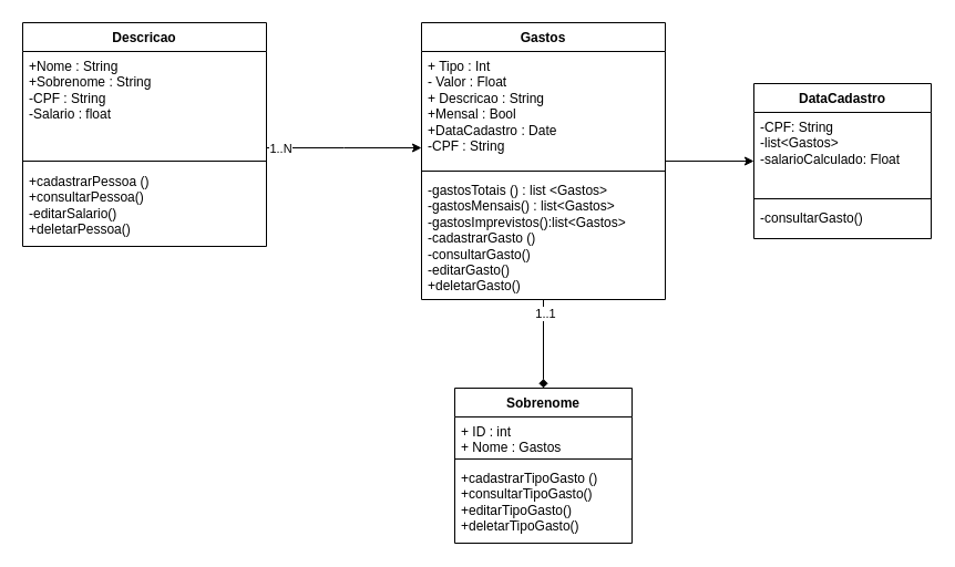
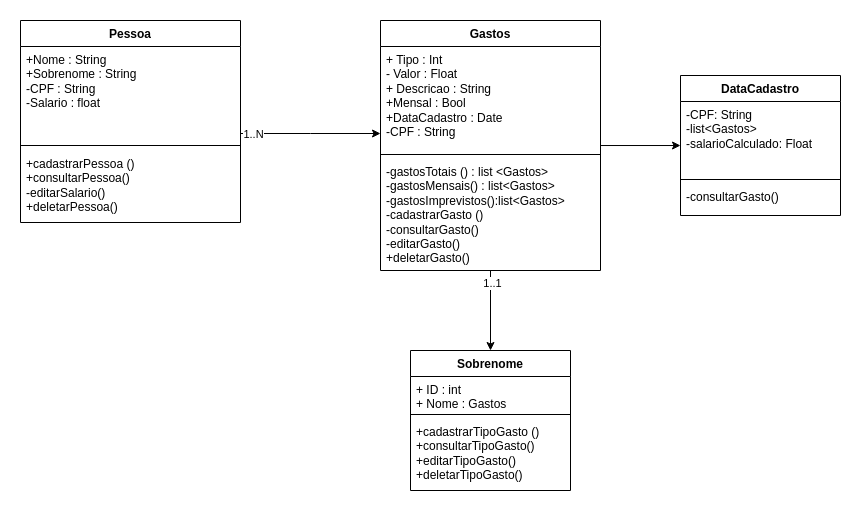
  <mxCell id="0" />
  <mxCell id="1" parent="0" />
  <mxCell id="2" style="edgeStyle=orthogonalEdgeStyle;rounded=0;orthogonalLoop=1;jettySize=auto;html=1;exitX=1;exitY=0.5;exitDx=0;exitDy=0;" parent="1" edge="1"><mxGeometry relative="1" as="geometry"><mxPoint x="240" y="133" as="sourcePoint" /><mxPoint x="380" y="133" as="targetPoint" /><Array as="points"><mxPoint x="310" y="133" /><mxPoint x="310" y="133" /></Array></mxGeometry></mxCell>
  <mxCell id="3" value="1..N" style="edgeLabel;html=1;align=center;verticalAlign=middle;resizable=0;points=[];" parent="2" vertex="1" connectable="0"><mxGeometry x="-0.829" relative="1" as="geometry"><mxPoint as="offset" /></mxGeometry></mxCell>
- <mxCell id="4" style="edgeStyle=orthogonalEdgeStyle;rounded=0;orthogonalLoop=1;jettySize=auto;html=1;entryX=0.5;entryY=0;entryDx=0;entryDy=0;endArrow=diamond;" parent="1" source="6" target="14" edge="1"><mxGeometry relative="1" as="geometry"><mxPoint x="490" y="345" as="targetPoint" /></mxGeometry></mxCell>
+ <mxCell id="4" style="edgeStyle=orthogonalEdgeStyle;rounded=0;orthogonalLoop=1;jettySize=auto;html=1;entryX=0.5;entryY=0;entryDx=0;entryDy=0;" parent="1" source="6" target="14" edge="1"><mxGeometry relative="1" as="geometry"><mxPoint x="490" y="345" as="targetPoint" /></mxGeometry></mxCell>
  <mxCell id="5" value="1..1" style="edgeLabel;html=1;align=center;verticalAlign=middle;resizable=0;points=[];" parent="4" vertex="1" connectable="0"><mxGeometry x="-0.7" y="1" relative="1" as="geometry"><mxPoint as="offset" /></mxGeometry></mxCell>
  <mxCell id="6" value="Gastos" style="swimlane;fontStyle=1;align=center;verticalAlign=top;childLayout=stackLayout;horizontal=1;startSize=26;horizontalStack=0;resizeParent=1;resizeParentMax=0;resizeLast=0;collapsible=1;marginBottom=0;whiteSpace=wrap;html=1;" parent="1" vertex="1"><mxGeometry x="380" y="20" width="220" height="250" as="geometry" /></mxCell>
  <mxCell id="7" value="+ Tipo : Int&lt;div&gt;- Valor : Float&lt;br&gt;+ Descricao : String&lt;br&gt;+Mensal : Bool&lt;br&gt;+DataCadastro : Date&lt;br&gt;-CPF : String&lt;/div&gt;" style="text;strokeColor=none;fillColor=none;align=left;verticalAlign=top;spacingLeft=4;spacingRight=4;overflow=hidden;rotatable=0;points=[[0,0.5],[1,0.5]];portConstraint=eastwest;whiteSpace=wrap;html=1;" parent="6" vertex="1"><mxGeometry y="26" width="220" height="104" as="geometry" /></mxCell>
  <mxCell id="8" value="" style="line;strokeWidth=1;fillColor=none;align=left;verticalAlign=middle;spacingTop=-1;spacingLeft=3;spacingRight=3;rotatable=0;labelPosition=right;points=[];portConstraint=eastwest;strokeColor=inherit;" parent="6" vertex="1"><mxGeometry y="130" width="220" height="8" as="geometry" /></mxCell>
  <mxCell id="9" value="-gastosTotais () : list &amp;lt;Gastos&amp;gt;&lt;br&gt;-gastosMensais() : list&amp;lt;Gastos&amp;gt;&lt;br&gt;-gastosImprevistos():list&amp;lt;Gastos&amp;gt;&lt;div&gt;-cadastrarGasto ()&lt;br&gt;-consultarGasto()&lt;br&gt;-editarGasto()&amp;nbsp;&lt;br&gt;+deletarGasto()&lt;br&gt;&lt;/div&gt;" style="text;strokeColor=none;fillColor=none;align=left;verticalAlign=top;spacingLeft=4;spacingRight=4;overflow=hidden;rotatable=0;points=[[0,0.5],[1,0.5]];portConstraint=eastwest;whiteSpace=wrap;html=1;" parent="6" vertex="1"><mxGeometry y="138" width="220" height="112" as="geometry" /></mxCell>
- <mxCell id="10" value="Descricao" style="swimlane;fontStyle=1;align=center;verticalAlign=top;childLayout=stackLayout;horizontal=1;startSize=26;horizontalStack=0;resizeParent=1;resizeParentMax=0;resizeLast=0;collapsible=1;marginBottom=0;whiteSpace=wrap;html=1;" parent="1" vertex="1"><mxGeometry x="20" y="20" width="220" height="202" as="geometry" /></mxCell>
+ <mxCell id="10" value="Pessoa" style="swimlane;fontStyle=1;align=center;verticalAlign=top;childLayout=stackLayout;horizontal=1;startSize=26;horizontalStack=0;resizeParent=1;resizeParentMax=0;resizeLast=0;collapsible=1;marginBottom=0;whiteSpace=wrap;html=1;" parent="1" vertex="1"><mxGeometry x="20" y="20" width="220" height="202" as="geometry" /></mxCell>
  <mxCell id="11" value="+Nome : String&lt;div&gt;+Sobrenome : String&lt;/div&gt;&lt;div&gt;-CPF : String&lt;/div&gt;&lt;div&gt;-Salario : float&lt;br&gt;&lt;br&gt;&lt;/div&gt;" style="text;strokeColor=none;fillColor=none;align=left;verticalAlign=top;spacingLeft=4;spacingRight=4;overflow=hidden;rotatable=0;points=[[0,0.5],[1,0.5]];portConstraint=eastwest;whiteSpace=wrap;html=1;" parent="10" vertex="1"><mxGeometry y="26" width="220" height="94" as="geometry" /></mxCell>
  <mxCell id="12" value="" style="line;strokeWidth=1;fillColor=none;align=left;verticalAlign=middle;spacingTop=-1;spacingLeft=3;spacingRight=3;rotatable=0;labelPosition=right;points=[];portConstraint=eastwest;strokeColor=inherit;" parent="10" vertex="1"><mxGeometry y="120" width="220" height="10" as="geometry" /></mxCell>
  <mxCell id="13" value="+cadastrarPessoa ()&lt;br&gt;+consultarPessoa()&lt;br&gt;-editarSalario()&amp;nbsp;&lt;br&gt;+deletarPessoa()" style="text;strokeColor=none;fillColor=none;align=left;verticalAlign=top;spacingLeft=4;spacingRight=4;overflow=hidden;rotatable=0;points=[[0,0.5],[1,0.5]];portConstraint=eastwest;whiteSpace=wrap;html=1;" parent="10" vertex="1"><mxGeometry y="130" width="220" height="72" as="geometry" /></mxCell>
  <mxCell id="14" value="Sobrenome" style="swimlane;fontStyle=1;align=center;verticalAlign=top;childLayout=stackLayout;horizontal=1;startSize=26;horizontalStack=0;resizeParent=1;resizeParentMax=0;resizeLast=0;collapsible=1;marginBottom=0;whiteSpace=wrap;html=1;" parent="1" vertex="1"><mxGeometry x="410" y="350" width="160" height="140" as="geometry" /></mxCell>
  <mxCell id="15" value="+ ID : int&lt;br&gt;+ Nome : Gastos" style="text;strokeColor=none;fillColor=none;align=left;verticalAlign=top;spacingLeft=4;spacingRight=4;overflow=hidden;rotatable=0;points=[[0,0.5],[1,0.5]];portConstraint=eastwest;whiteSpace=wrap;html=1;" parent="14" vertex="1"><mxGeometry y="26" width="160" height="34" as="geometry" /></mxCell>
  <mxCell id="16" value="" style="line;strokeWidth=1;fillColor=none;align=left;verticalAlign=middle;spacingTop=-1;spacingLeft=3;spacingRight=3;rotatable=0;labelPosition=right;points=[];portConstraint=eastwest;strokeColor=inherit;" parent="14" vertex="1"><mxGeometry y="60" width="160" height="8" as="geometry" /></mxCell>
  <mxCell id="17" value="+cadastrarTipoGasto ()&lt;br&gt;+consultarTipoGasto()&lt;br&gt;+editarTipoGasto()&amp;nbsp;&lt;br&gt;+deletarTipoGasto()" style="text;strokeColor=none;fillColor=none;align=left;verticalAlign=top;spacingLeft=4;spacingRight=4;overflow=hidden;rotatable=0;points=[[0,0.5],[1,0.5]];portConstraint=eastwest;whiteSpace=wrap;html=1;" parent="14" vertex="1"><mxGeometry y="68" width="160" height="72" as="geometry" /></mxCell>
  <mxCell id="18" value="DataCadastro" style="swimlane;fontStyle=1;align=center;verticalAlign=top;childLayout=stackLayout;horizontal=1;startSize=26;horizontalStack=0;resizeParent=1;resizeParentMax=0;resizeLast=0;collapsible=1;marginBottom=0;whiteSpace=wrap;html=1;" parent="1" vertex="1"><mxGeometry x="680" y="75" width="160" height="140" as="geometry" /></mxCell>
  <mxCell id="19" value="-CPF: String&lt;br&gt;-list&amp;lt;Gastos&amp;gt;&lt;br&gt;-salarioCalculado: Float" style="text;strokeColor=none;fillColor=none;align=left;verticalAlign=top;spacingLeft=4;spacingRight=4;overflow=hidden;rotatable=0;points=[[0,0.5],[1,0.5]];portConstraint=eastwest;whiteSpace=wrap;html=1;" parent="18" vertex="1"><mxGeometry y="26" width="160" height="74" as="geometry" /></mxCell>
  <mxCell id="20" value="" style="line;strokeWidth=1;fillColor=none;align=left;verticalAlign=middle;spacingTop=-1;spacingLeft=3;spacingRight=3;rotatable=0;labelPosition=right;points=[];portConstraint=eastwest;strokeColor=inherit;" parent="18" vertex="1"><mxGeometry y="100" width="160" height="8" as="geometry" /></mxCell>
  <mxCell id="21" value="-consultarGasto()" style="text;strokeColor=none;fillColor=none;align=left;verticalAlign=top;spacingLeft=4;spacingRight=4;overflow=hidden;rotatable=0;points=[[0,0.5],[1,0.5]];portConstraint=eastwest;whiteSpace=wrap;html=1;" parent="18" vertex="1"><mxGeometry y="108" width="160" height="32" as="geometry" /></mxCell>
  <mxCell id="22" style="edgeStyle=orthogonalEdgeStyle;rounded=0;orthogonalLoop=1;jettySize=auto;html=1;entryX=0;entryY=0.595;entryDx=0;entryDy=0;entryPerimeter=0;" parent="1" source="6" target="19" edge="1"><mxGeometry relative="1" as="geometry" /></mxCell>
